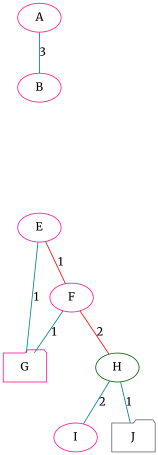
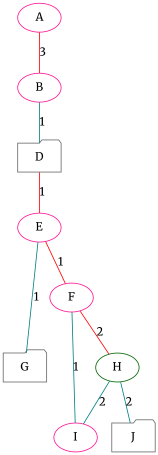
  graph {
    fontname=Merriweather
    node [color=deeppink fontname=Merriweather shape=ellipse]
    edge [color=teal fontname=Merriweather]
    n1 [label=A]
    n2 [label=B]
+   n3 [color=gray40 label=D shape=folder]
    n4 [label=E]
    n5 [color=darkgreen label=H]
    n6 [label=I]
    n7 [color=gray40 label=J shape=folder]
    n8 [label=F]
-   n9 [label=G shape=folder]
-   n1 -- n2 [label=3]
+   n9 [color=gray40 label=G shape=folder]
+   n1 -- n2 [color=red label=3]
+   n2 -- n3 [label=1]
+   n3 -- n4 [color=red label=1]
    n4 -- n8 [color=red label=1]
    n5 -- n6 [label=2]
-   n5 -- n7 [label=1]
+   n5 -- n7 [label=2]
    n8 -- n5 [color=red label=2]
-   n8 -- n9 [label=1]
+   n8 -- n6 [label=1]
    n9 -- n4 [label=1]
  }
